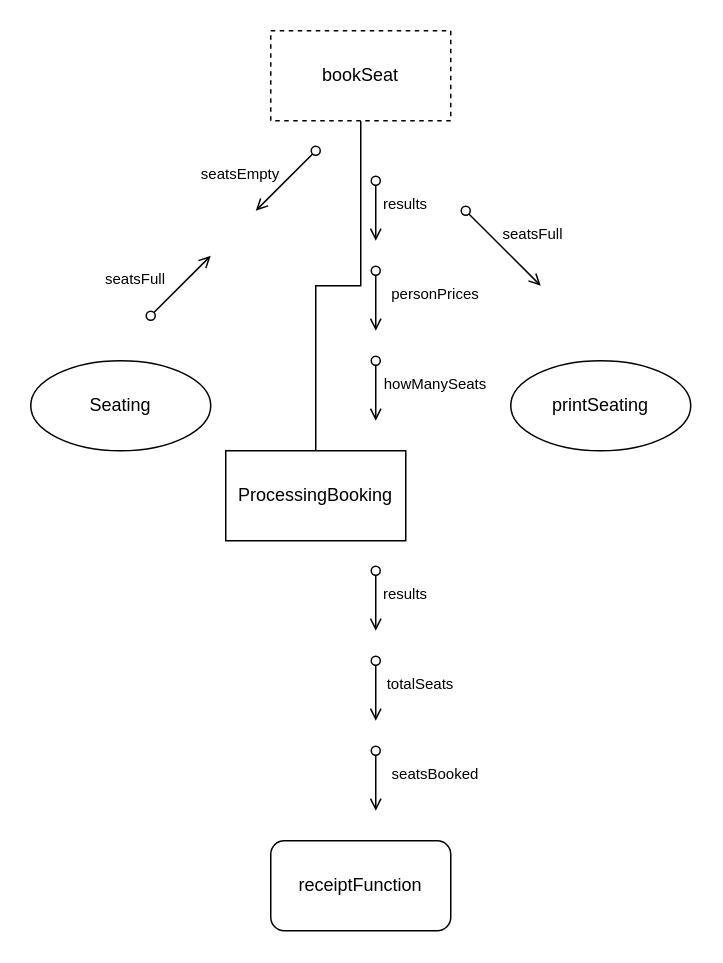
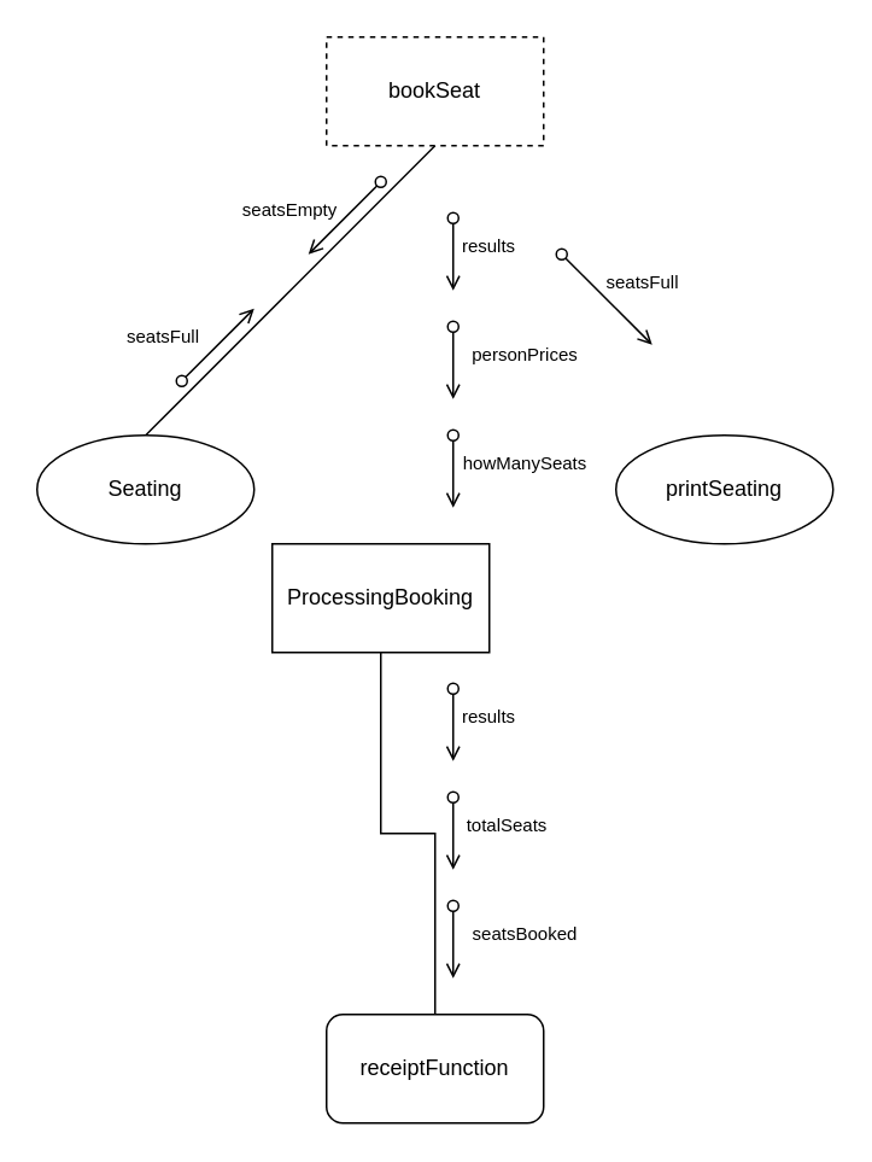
  <mxCell id="0" />
  <mxCell id="1" parent="0" />
- <mxCell id="3" style="edgeStyle=orthogonalEdgeStyle;rounded=0;orthogonalLoop=1;jettySize=auto;html=1;exitX=0.5;exitY=1;exitDx=0;exitDy=0;entryX=0.5;entryY=0;entryDx=0;entryDy=0;endArrow=none;endFill=0;" edge="1" parent="1" source="4" target="14"><mxGeometry relative="1" as="geometry" /></mxCell>
+ <mxCell id="2" style="rounded=0;orthogonalLoop=1;jettySize=auto;html=1;exitX=0.5;exitY=1;exitDx=0;exitDy=0;entryX=0.5;entryY=0;entryDx=0;entryDy=0;endArrow=none;endFill=0;" parent="1" source="4" target="5" edge="1"><mxGeometry relative="1" as="geometry" /></mxCell>
  <mxCell id="4" value="bookS&lt;span style=&quot;background-color: initial;&quot;&gt;eat&lt;/span&gt;" style="rounded=0;whiteSpace=wrap;html=1;dashed=1;" parent="1" vertex="1"><mxGeometry x="180" y="20" width="120" height="60" as="geometry" /></mxCell>
  <mxCell id="5" value="Seating" style="ellipse;whiteSpace=wrap;html=1;" parent="1" vertex="1"><mxGeometry x="20" y="240" width="120" height="60" as="geometry" /></mxCell>
  <mxCell id="6" value="printSeating" style="ellipse;whiteSpace=wrap;html=1;" parent="1" vertex="1"><mxGeometry x="340" y="240" width="120" height="60" as="geometry" /></mxCell>
  <mxCell id="7" value="" style="endArrow=open;html=1;rounded=0;startArrow=oval;startFill=0;endFill=0;" parent="1" edge="1"><mxGeometry width="50" height="50" relative="1" as="geometry"><mxPoint x="310" y="140" as="sourcePoint" /><mxPoint x="360" y="190" as="targetPoint" /></mxGeometry></mxCell>
  <mxCell id="8" value="&lt;font style=&quot;font-size: 10px;&quot;&gt;seatsFull&lt;/font&gt;" style="text;html=1;strokeColor=none;fillColor=none;align=center;verticalAlign=middle;whiteSpace=wrap;rounded=0;" parent="1" vertex="1"><mxGeometry x="325" y="140" width="60" height="30" as="geometry" /></mxCell>
  <mxCell id="9" value="" style="endArrow=oval;html=1;rounded=0;startArrow=open;startFill=0;endFill=0;" parent="1" edge="1"><mxGeometry width="50" height="50" relative="1" as="geometry"><mxPoint x="170" y="140" as="sourcePoint" /><mxPoint x="210" y="100" as="targetPoint" /></mxGeometry></mxCell>
  <mxCell id="10" value="" style="endArrow=open;html=1;rounded=0;startArrow=oval;startFill=0;endFill=0;" parent="1" edge="1"><mxGeometry width="50" height="50" relative="1" as="geometry"><mxPoint x="100" y="210" as="sourcePoint" /><mxPoint x="140" y="170" as="targetPoint" /></mxGeometry></mxCell>
  <mxCell id="11" value="&lt;font style=&quot;font-size: 10px;&quot;&gt;seatsEmpty&lt;/font&gt;" style="text;html=1;strokeColor=none;fillColor=none;align=center;verticalAlign=middle;whiteSpace=wrap;rounded=0;" parent="1" vertex="1"><mxGeometry x="130" y="100" width="60" height="30" as="geometry" /></mxCell>
  <mxCell id="12" value="&lt;font style=&quot;font-size: 10px;&quot;&gt;seatsFull&lt;/font&gt;" style="text;html=1;strokeColor=none;fillColor=none;align=center;verticalAlign=middle;whiteSpace=wrap;rounded=0;" parent="1" vertex="1"><mxGeometry x="60" y="170" width="60" height="30" as="geometry" /></mxCell>
+ <mxCell id="13" style="edgeStyle=orthogonalEdgeStyle;rounded=0;orthogonalLoop=1;jettySize=auto;html=1;exitX=0.5;exitY=1;exitDx=0;exitDy=0;entryX=0.5;entryY=0;entryDx=0;entryDy=0;endArrow=none;endFill=0;" edge="1" parent="1" source="14" target="15"><mxGeometry relative="1" as="geometry" /></mxCell>
  <mxCell id="14" value="ProcessingBooking" style="rounded=0;whiteSpace=wrap;html=1;" vertex="1" parent="1"><mxGeometry x="150" y="300" width="120" height="60" as="geometry" /></mxCell>
  <mxCell id="15" value="receiptFunction" style="whiteSpace=wrap;html=1;rounded=1;" vertex="1" parent="1"><mxGeometry x="180" y="560" width="120" height="60" as="geometry" /></mxCell>
  <mxCell id="16" value="" style="endArrow=oval;html=1;rounded=0;endFill=0;startArrow=open;startFill=0;" edge="1" parent="1"><mxGeometry width="50" height="50" relative="1" as="geometry"><mxPoint x="250" y="280" as="sourcePoint" /><mxPoint x="250" y="240" as="targetPoint" /></mxGeometry></mxCell>
  <mxCell id="17" value="" style="endArrow=oval;html=1;rounded=0;startArrow=open;startFill=0;endFill=0;" edge="1" parent="1"><mxGeometry width="50" height="50" relative="1" as="geometry"><mxPoint x="250" y="160" as="sourcePoint" /><mxPoint x="250" y="120" as="targetPoint" /></mxGeometry></mxCell>
  <mxCell id="18" value="" style="endArrow=oval;html=1;rounded=0;endFill=0;startArrow=open;startFill=0;" edge="1" parent="1"><mxGeometry width="50" height="50" relative="1" as="geometry"><mxPoint x="250" y="220" as="sourcePoint" /><mxPoint x="250" y="180" as="targetPoint" /></mxGeometry></mxCell>
  <mxCell id="19" value="" style="endArrow=oval;html=1;rounded=0;endFill=0;startArrow=open;startFill=0;" edge="1" parent="1"><mxGeometry width="50" height="50" relative="1" as="geometry"><mxPoint x="250" y="540" as="sourcePoint" /><mxPoint x="250" y="500" as="targetPoint" /></mxGeometry></mxCell>
  <mxCell id="20" value="" style="endArrow=oval;html=1;rounded=0;startArrow=open;startFill=0;endFill=0;" edge="1" parent="1"><mxGeometry width="50" height="50" relative="1" as="geometry"><mxPoint x="250" y="420" as="sourcePoint" /><mxPoint x="250" y="380" as="targetPoint" /></mxGeometry></mxCell>
  <mxCell id="21" value="" style="endArrow=oval;html=1;rounded=0;endFill=0;startArrow=open;startFill=0;" edge="1" parent="1"><mxGeometry width="50" height="50" relative="1" as="geometry"><mxPoint x="250" y="480" as="sourcePoint" /><mxPoint x="250" y="440" as="targetPoint" /></mxGeometry></mxCell>
  <mxCell id="22" value="&lt;font style=&quot;font-size: 10px;&quot;&gt;results&lt;/font&gt;" style="text;html=1;align=center;verticalAlign=middle;whiteSpace=wrap;rounded=0;" vertex="1" parent="1"><mxGeometry x="240" y="120" width="60" height="30" as="geometry" /></mxCell>
  <mxCell id="23" value="&lt;font style=&quot;font-size: 10px;&quot;&gt;personPrices&lt;/font&gt;" style="text;html=1;align=center;verticalAlign=middle;whiteSpace=wrap;rounded=0;" vertex="1" parent="1"><mxGeometry x="260" y="180" width="60" height="30" as="geometry" /></mxCell>
  <mxCell id="24" value="&lt;font style=&quot;font-size: 10px;&quot;&gt;howManySeats&lt;/font&gt;" style="text;html=1;align=center;verticalAlign=middle;whiteSpace=wrap;rounded=0;" vertex="1" parent="1"><mxGeometry x="260" y="240" width="60" height="30" as="geometry" /></mxCell>
  <mxCell id="25" value="&lt;font style=&quot;font-size: 10px;&quot;&gt;results&lt;/font&gt;" style="text;html=1;align=center;verticalAlign=middle;whiteSpace=wrap;rounded=0;" vertex="1" parent="1"><mxGeometry x="240" y="380" width="60" height="30" as="geometry" /></mxCell>
  <mxCell id="26" value="&lt;span style=&quot;font-size: 10px;&quot;&gt;totalSeats&lt;/span&gt;" style="text;html=1;align=center;verticalAlign=middle;whiteSpace=wrap;rounded=0;" vertex="1" parent="1"><mxGeometry x="250" y="440" width="60" height="30" as="geometry" /></mxCell>
  <mxCell id="27" value="&lt;font style=&quot;font-size: 10px;&quot;&gt;seatsBooked&lt;/font&gt;" style="text;html=1;align=center;verticalAlign=middle;whiteSpace=wrap;rounded=0;" vertex="1" parent="1"><mxGeometry x="260" y="500" width="60" height="30" as="geometry" /></mxCell>
